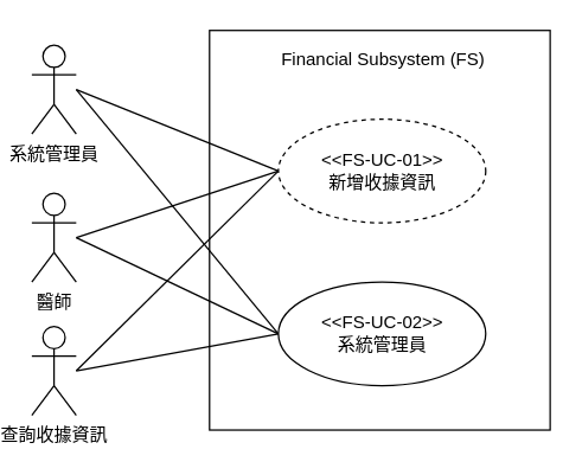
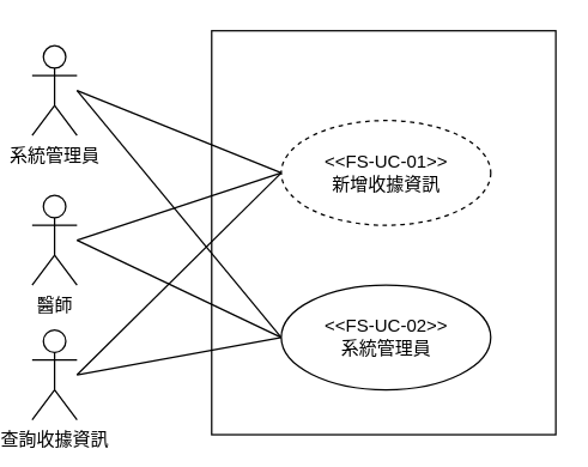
  <mxCell id="0" />
  <mxCell id="1" parent="0" />
  <mxCell id="2" value="" style="html=1;" parent="1" vertex="1"><mxGeometry x="140" y="20" width="230" height="270" as="geometry" /></mxCell>
  <mxCell id="3" value="系統管理員" style="shape=umlActor;verticalLabelPosition=bottom;labelBackgroundColor=#ffffff;verticalAlign=top;html=1;" parent="1" vertex="1"><mxGeometry x="20" y="30" width="30" height="60" as="geometry" /></mxCell>
  <mxCell id="4" value="醫師" style="shape=umlActor;verticalLabelPosition=bottom;labelBackgroundColor=#ffffff;verticalAlign=top;html=1;" parent="1" vertex="1"><mxGeometry x="20" y="130" width="30" height="60" as="geometry" /></mxCell>
  <mxCell id="5" value="查詢收據資訊" style="shape=umlActor;verticalLabelPosition=bottom;labelBackgroundColor=#ffffff;verticalAlign=top;html=1;" parent="1" vertex="1"><mxGeometry x="20" y="220" width="30" height="60" as="geometry" /></mxCell>
  <mxCell id="6" style="rounded=0;orthogonalLoop=1;jettySize=auto;html=1;exitX=0;exitY=0.5;exitDx=0;exitDy=0;fontSize=12;endArrow=none;endFill=0;" parent="1" source="9" edge="1"><mxGeometry relative="1" as="geometry"><mxPoint x="50" y="60" as="targetPoint" /></mxGeometry></mxCell>
  <mxCell id="7" style="edgeStyle=none;rounded=0;orthogonalLoop=1;jettySize=auto;html=1;exitX=0;exitY=0.5;exitDx=0;exitDy=0;endArrow=none;endFill=0;fontSize=12;" parent="1" source="9" edge="1"><mxGeometry relative="1" as="geometry"><mxPoint x="50" y="160" as="targetPoint" /></mxGeometry></mxCell>
  <mxCell id="8" style="edgeStyle=none;rounded=0;orthogonalLoop=1;jettySize=auto;html=1;exitX=0;exitY=0.5;exitDx=0;exitDy=0;endArrow=none;endFill=0;fontSize=12;" parent="1" source="9" edge="1"><mxGeometry relative="1" as="geometry"><mxPoint x="50" y="250" as="targetPoint" /></mxGeometry></mxCell>
  <mxCell id="9" value="&lt;div&gt;&amp;lt;&amp;lt;FS-UC-01&amp;gt;&amp;gt;&lt;/div&gt;&lt;div&gt;新增收據資訊&lt;/div&gt;" style="ellipse;whiteSpace=wrap;html=1;dashed=1;" parent="1" vertex="1"><mxGeometry x="186.5" y="80" width="140" height="70" as="geometry" /></mxCell>
- <mxCell id="10" value="&lt;p class=&quot;MsoNormal&quot; style=&quot;margin-left: 24pt ; text-indent: -24pt ; font-size: 12px&quot;&gt;&lt;span lang=&quot;EN-US&quot; style=&quot;font-size: 12px&quot;&gt;Financial Subsystem (FS)&lt;/span&gt;&lt;/p&gt;" style="text;html=1;align=center;verticalAlign=middle;resizable=0;points=[];;autosize=1;fontSize=12;" parent="1" vertex="1"><mxGeometry x="181.5" y="20" width="150" height="40" as="geometry" /></mxCell>
  <mxCell id="11" style="edgeStyle=none;rounded=0;orthogonalLoop=1;jettySize=auto;html=1;exitX=0;exitY=0.5;exitDx=0;exitDy=0;endArrow=none;endFill=0;fontSize=12;" parent="1" source="14" edge="1"><mxGeometry relative="1" as="geometry"><mxPoint x="50" y="60" as="targetPoint" /></mxGeometry></mxCell>
  <mxCell id="12" style="edgeStyle=none;rounded=0;orthogonalLoop=1;jettySize=auto;html=1;exitX=0;exitY=0.5;exitDx=0;exitDy=0;endArrow=none;endFill=0;fontSize=12;" parent="1" source="14" edge="1"><mxGeometry relative="1" as="geometry"><mxPoint x="50" y="160" as="targetPoint" /></mxGeometry></mxCell>
  <mxCell id="13" style="edgeStyle=none;rounded=0;orthogonalLoop=1;jettySize=auto;html=1;exitX=0;exitY=0.5;exitDx=0;exitDy=0;endArrow=none;endFill=0;fontSize=12;" parent="1" source="14" edge="1"><mxGeometry relative="1" as="geometry"><mxPoint x="50" y="250" as="targetPoint" /></mxGeometry></mxCell>
  <mxCell id="14" value="&lt;div&gt;&amp;lt;&amp;lt;FS-UC-02&amp;gt;&amp;gt;&lt;span&gt;&lt;br&gt;系統管理員&lt;/span&gt;&lt;br&gt;&lt;/div&gt;" style="ellipse;whiteSpace=wrap;html=1;" parent="1" vertex="1"><mxGeometry x="186.5" y="190" width="140" height="70" as="geometry" /></mxCell>
